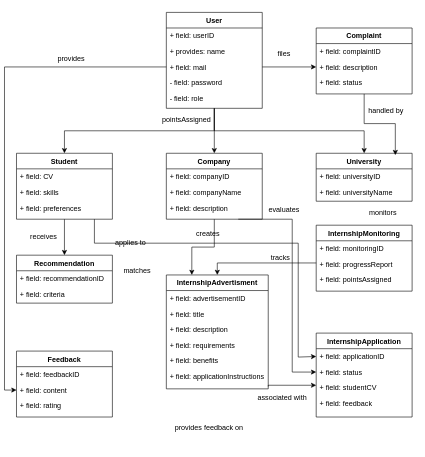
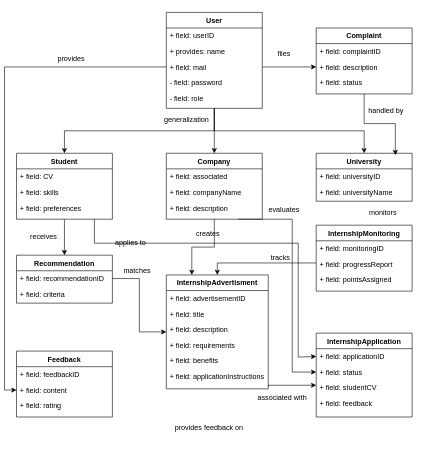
  <mxCell id="0" />
  <mxCell id="1" parent="0" />
  <mxCell id="2" style="edgeStyle=orthogonalEdgeStyle;rounded=0;orthogonalLoop=1;jettySize=auto;html=1;" edge="1" parent="1" source="3" target="33"><mxGeometry relative="1" as="geometry" /></mxCell>
  <mxCell id="3" value="Student" style="swimlane;fontStyle=1;align=center;verticalAlign=top;childLayout=stackLayout;horizontal=1;startSize=26;horizontalStack=0;resizeParent=1;resizeLast=0;collapsible=1;marginBottom=0;rounded=0;shadow=0;strokeWidth=1;" parent="1" vertex="1"><mxGeometry x="20" y="255" width="160" height="110" as="geometry"><mxRectangle x="220" y="120" width="160" height="26" as="alternateBounds" /></mxGeometry></mxCell>
  <mxCell id="4" value="+ field: CV" style="text;align=left;verticalAlign=top;spacingLeft=4;spacingRight=4;overflow=hidden;rotatable=0;points=[[0,0.5],[1,0.5]];portConstraint=eastwest;" parent="3" vertex="1"><mxGeometry y="26" width="160" height="26" as="geometry" /></mxCell>
  <mxCell id="5" value="+ field: skills" style="text;align=left;verticalAlign=top;spacingLeft=4;spacingRight=4;overflow=hidden;rotatable=0;points=[[0,0.5],[1,0.5]];portConstraint=eastwest;rounded=0;shadow=0;html=0;" parent="3" vertex="1"><mxGeometry y="52" width="160" height="26" as="geometry" /></mxCell>
  <mxCell id="6" value="+ field: preferences" style="text;align=left;verticalAlign=top;spacingLeft=4;spacingRight=4;overflow=hidden;rotatable=0;points=[[0,0.5],[1,0.5]];portConstraint=eastwest;rounded=0;shadow=0;html=0;" parent="3" vertex="1"><mxGeometry y="78" width="160" height="26" as="geometry" /></mxCell>
  <mxCell id="7" value="University" style="swimlane;fontStyle=1;align=center;verticalAlign=top;childLayout=stackLayout;horizontal=1;startSize=26;horizontalStack=0;resizeParent=1;resizeLast=0;collapsible=1;marginBottom=0;rounded=0;shadow=0;strokeWidth=1;" parent="1" vertex="1"><mxGeometry x="520" y="255" width="160" height="80" as="geometry"><mxRectangle x="130" y="380" width="160" height="26" as="alternateBounds" /></mxGeometry></mxCell>
  <mxCell id="8" value="+ field: universityID" style="text;align=left;verticalAlign=top;spacingLeft=4;spacingRight=4;overflow=hidden;rotatable=0;points=[[0,0.5],[1,0.5]];portConstraint=eastwest;" parent="7" vertex="1"><mxGeometry y="26" width="160" height="26" as="geometry" /></mxCell>
  <mxCell id="9" value="+ field: universityName" style="text;align=left;verticalAlign=top;spacingLeft=4;spacingRight=4;overflow=hidden;rotatable=0;points=[[0,0.5],[1,0.5]];portConstraint=eastwest;rounded=0;shadow=0;html=0;" parent="7" vertex="1"><mxGeometry y="52" width="160" height="26" as="geometry" /></mxCell>
  <mxCell id="10" style="edgeStyle=orthogonalEdgeStyle;rounded=0;orthogonalLoop=1;jettySize=auto;html=1;exitX=0.5;exitY=1;exitDx=0;exitDy=0;entryX=0.5;entryY=0;entryDx=0;entryDy=0;" edge="1" parent="1" source="13" target="3"><mxGeometry relative="1" as="geometry" /></mxCell>
  <mxCell id="11" style="edgeStyle=orthogonalEdgeStyle;rounded=0;orthogonalLoop=1;jettySize=auto;html=1;exitX=0.5;exitY=1;exitDx=0;exitDy=0;entryX=0.5;entryY=0;entryDx=0;entryDy=0;" edge="1" parent="1" source="13" target="20"><mxGeometry relative="1" as="geometry" /></mxCell>
  <mxCell id="12" style="edgeStyle=orthogonalEdgeStyle;rounded=0;orthogonalLoop=1;jettySize=auto;html=1;exitX=0.5;exitY=1;exitDx=0;exitDy=0;" edge="1" parent="1" source="13" target="7"><mxGeometry relative="1" as="geometry" /></mxCell>
  <mxCell id="13" value="User" style="swimlane;fontStyle=1;align=center;verticalAlign=top;childLayout=stackLayout;horizontal=1;startSize=26;horizontalStack=0;resizeParent=1;resizeLast=0;collapsible=1;marginBottom=0;rounded=0;shadow=0;strokeWidth=1;" parent="1" vertex="1"><mxGeometry x="270" y="20" width="160" height="160" as="geometry"><mxRectangle x="550" y="140" width="160" height="26" as="alternateBounds" /></mxGeometry></mxCell>
  <mxCell id="14" value="+ field: userID" style="text;align=left;verticalAlign=top;spacingLeft=4;spacingRight=4;overflow=hidden;rotatable=0;points=[[0,0.5],[1,0.5]];portConstraint=eastwest;" parent="13" vertex="1"><mxGeometry y="26" width="160" height="26" as="geometry" /></mxCell>
  <mxCell id="15" value="+ provides: name" style="text;align=left;verticalAlign=top;spacingLeft=4;spacingRight=4;overflow=hidden;rotatable=0;points=[[0,0.5],[1,0.5]];portConstraint=eastwest;rounded=0;shadow=0;html=0;" parent="13" vertex="1"><mxGeometry y="52" width="160" height="26" as="geometry" /></mxCell>
  <mxCell id="16" value="+ field: mail" style="text;align=left;verticalAlign=top;spacingLeft=4;spacingRight=4;overflow=hidden;rotatable=0;points=[[0,0.5],[1,0.5]];portConstraint=eastwest;rounded=0;shadow=0;html=0;" parent="13" vertex="1"><mxGeometry y="78" width="160" height="26" as="geometry" /></mxCell>
  <mxCell id="17" value="- field: password" style="text;align=left;verticalAlign=top;spacingLeft=4;spacingRight=4;overflow=hidden;rotatable=0;points=[[0,0.5],[1,0.5]];portConstraint=eastwest;rounded=0;shadow=0;html=0;" parent="13" vertex="1"><mxGeometry y="104" width="160" height="26" as="geometry" /></mxCell>
  <mxCell id="18" value="- field: role" style="text;align=left;verticalAlign=top;spacingLeft=4;spacingRight=4;overflow=hidden;rotatable=0;points=[[0,0.5],[1,0.5]];portConstraint=eastwest;rounded=0;shadow=0;html=0;" parent="13" vertex="1"><mxGeometry y="130" width="160" height="26" as="geometry" /></mxCell>
  <mxCell id="19" style="edgeStyle=orthogonalEdgeStyle;rounded=0;orthogonalLoop=1;jettySize=auto;html=1;exitX=0.75;exitY=1;exitDx=0;exitDy=0;entryX=0;entryY=0.5;entryDx=0;entryDy=0;" edge="1" parent="1" source="20" target="38"><mxGeometry relative="1" as="geometry"><Array as="points"><mxPoint x="480" y="365" /><mxPoint x="480" y="620" /></Array></mxGeometry></mxCell>
  <mxCell id="20" value="Company" style="swimlane;fontStyle=1;align=center;verticalAlign=top;childLayout=stackLayout;horizontal=1;startSize=26;horizontalStack=0;resizeParent=1;resizeLast=0;collapsible=1;marginBottom=0;rounded=0;shadow=0;strokeWidth=1;" vertex="1" parent="1"><mxGeometry x="270" y="255" width="160" height="110" as="geometry"><mxRectangle x="220" y="120" width="160" height="26" as="alternateBounds" /></mxGeometry></mxCell>
- <mxCell id="21" value="+ field: companyID" style="text;align=left;verticalAlign=top;spacingLeft=4;spacingRight=4;overflow=hidden;rotatable=0;points=[[0,0.5],[1,0.5]];portConstraint=eastwest;" vertex="1" parent="20"><mxGeometry y="26" width="160" height="26" as="geometry" /></mxCell>
+ <mxCell id="21" value="+ field: associated" style="text;align=left;verticalAlign=top;spacingLeft=4;spacingRight=4;overflow=hidden;rotatable=0;points=[[0,0.5],[1,0.5]];portConstraint=eastwest;" vertex="1" parent="20"><mxGeometry y="26" width="160" height="26" as="geometry" /></mxCell>
  <mxCell id="22" value="+ field: companyName" style="text;align=left;verticalAlign=top;spacingLeft=4;spacingRight=4;overflow=hidden;rotatable=0;points=[[0,0.5],[1,0.5]];portConstraint=eastwest;rounded=0;shadow=0;html=0;" vertex="1" parent="20"><mxGeometry y="52" width="160" height="26" as="geometry" /></mxCell>
  <mxCell id="23" value="+ field: description" style="text;align=left;verticalAlign=top;spacingLeft=4;spacingRight=4;overflow=hidden;rotatable=0;points=[[0,0.5],[1,0.5]];portConstraint=eastwest;rounded=0;shadow=0;html=0;" vertex="1" parent="20"><mxGeometry y="78" width="160" height="26" as="geometry" /></mxCell>
- <mxCell id="24" value="pointsAssigned" style="text;html=1;align=center;verticalAlign=middle;whiteSpace=wrap;rounded=0;" vertex="1" parent="1"><mxGeometry x="254" y="185" width="100" height="30" as="geometry" /></mxCell>
+ <mxCell id="24" value="generalization" style="text;html=1;align=center;verticalAlign=middle;whiteSpace=wrap;rounded=0;" vertex="1" parent="1"><mxGeometry x="254" y="185" width="100" height="30" as="geometry" /></mxCell>
  <mxCell id="25" value="Complaint" style="swimlane;fontStyle=1;align=center;verticalAlign=top;childLayout=stackLayout;horizontal=1;startSize=26;horizontalStack=0;resizeParent=1;resizeLast=0;collapsible=1;marginBottom=0;rounded=0;shadow=0;strokeWidth=1;" vertex="1" parent="1"><mxGeometry x="520" y="46" width="160" height="110" as="geometry"><mxRectangle x="220" y="120" width="160" height="26" as="alternateBounds" /></mxGeometry></mxCell>
  <mxCell id="26" value="+ field: complaintID" style="text;align=left;verticalAlign=top;spacingLeft=4;spacingRight=4;overflow=hidden;rotatable=0;points=[[0,0.5],[1,0.5]];portConstraint=eastwest;" vertex="1" parent="25"><mxGeometry y="26" width="160" height="26" as="geometry" /></mxCell>
  <mxCell id="27" value="+ field: description" style="text;align=left;verticalAlign=top;spacingLeft=4;spacingRight=4;overflow=hidden;rotatable=0;points=[[0,0.5],[1,0.5]];portConstraint=eastwest;rounded=0;shadow=0;html=0;" vertex="1" parent="25"><mxGeometry y="52" width="160" height="26" as="geometry" /></mxCell>
  <mxCell id="28" value="+ field: status" style="text;align=left;verticalAlign=top;spacingLeft=4;spacingRight=4;overflow=hidden;rotatable=0;points=[[0,0.5],[1,0.5]];portConstraint=eastwest;rounded=0;shadow=0;html=0;" vertex="1" parent="25"><mxGeometry y="78" width="160" height="26" as="geometry" /></mxCell>
  <mxCell id="29" value="InternshipMonitoring" style="swimlane;fontStyle=1;align=center;verticalAlign=top;childLayout=stackLayout;horizontal=1;startSize=26;horizontalStack=0;resizeParent=1;resizeLast=0;collapsible=1;marginBottom=0;rounded=0;shadow=0;strokeWidth=1;" vertex="1" parent="1"><mxGeometry x="520" y="375" width="160" height="110" as="geometry"><mxRectangle x="220" y="120" width="160" height="26" as="alternateBounds" /></mxGeometry></mxCell>
  <mxCell id="30" value="+ field: monitoringID" style="text;align=left;verticalAlign=top;spacingLeft=4;spacingRight=4;overflow=hidden;rotatable=0;points=[[0,0.5],[1,0.5]];portConstraint=eastwest;" vertex="1" parent="29"><mxGeometry y="26" width="160" height="26" as="geometry" /></mxCell>
  <mxCell id="31" value="+ field: progressReport" style="text;align=left;verticalAlign=top;spacingLeft=4;spacingRight=4;overflow=hidden;rotatable=0;points=[[0,0.5],[1,0.5]];portConstraint=eastwest;rounded=0;shadow=0;html=0;" vertex="1" parent="29"><mxGeometry y="52" width="160" height="26" as="geometry" /></mxCell>
  <mxCell id="32" value="+ field: pointsAssigned" style="text;align=left;verticalAlign=top;spacingLeft=4;spacingRight=4;overflow=hidden;rotatable=0;points=[[0,0.5],[1,0.5]];portConstraint=eastwest;rounded=0;shadow=0;html=0;" vertex="1" parent="29"><mxGeometry y="78" width="160" height="26" as="geometry" /></mxCell>
  <mxCell id="33" value="Recommendation" style="swimlane;fontStyle=1;align=center;verticalAlign=top;childLayout=stackLayout;horizontal=1;startSize=26;horizontalStack=0;resizeParent=1;resizeLast=0;collapsible=1;marginBottom=0;rounded=0;shadow=0;strokeWidth=1;" vertex="1" parent="1"><mxGeometry x="20" y="425" width="160" height="80" as="geometry"><mxRectangle x="130" y="380" width="160" height="26" as="alternateBounds" /></mxGeometry></mxCell>
  <mxCell id="34" value="+ field: recommendationID" style="text;align=left;verticalAlign=top;spacingLeft=4;spacingRight=4;overflow=hidden;rotatable=0;points=[[0,0.5],[1,0.5]];portConstraint=eastwest;" vertex="1" parent="33"><mxGeometry y="26" width="160" height="26" as="geometry" /></mxCell>
  <mxCell id="35" value="+ field: criteria" style="text;align=left;verticalAlign=top;spacingLeft=4;spacingRight=4;overflow=hidden;rotatable=0;points=[[0,0.5],[1,0.5]];portConstraint=eastwest;rounded=0;shadow=0;html=0;" vertex="1" parent="33"><mxGeometry y="52" width="160" height="26" as="geometry" /></mxCell>
  <mxCell id="36" value="InternshipApplication" style="swimlane;fontStyle=1;align=center;verticalAlign=top;childLayout=stackLayout;horizontal=1;startSize=26;horizontalStack=0;resizeParent=1;resizeLast=0;collapsible=1;marginBottom=0;rounded=0;shadow=0;strokeWidth=1;" vertex="1" parent="1"><mxGeometry x="520" y="555" width="160" height="140" as="geometry"><mxRectangle x="550" y="140" width="160" height="26" as="alternateBounds" /></mxGeometry></mxCell>
  <mxCell id="37" value="+ field: applicationID" style="text;align=left;verticalAlign=top;spacingLeft=4;spacingRight=4;overflow=hidden;rotatable=0;points=[[0,0.5],[1,0.5]];portConstraint=eastwest;" vertex="1" parent="36"><mxGeometry y="26" width="160" height="26" as="geometry" /></mxCell>
  <mxCell id="38" value="+ field: status" style="text;align=left;verticalAlign=top;spacingLeft=4;spacingRight=4;overflow=hidden;rotatable=0;points=[[0,0.5],[1,0.5]];portConstraint=eastwest;rounded=0;shadow=0;html=0;" vertex="1" parent="36"><mxGeometry y="52" width="160" height="26" as="geometry" /></mxCell>
  <mxCell id="39" value="+ field: studentCV" style="text;align=left;verticalAlign=top;spacingLeft=4;spacingRight=4;overflow=hidden;rotatable=0;points=[[0,0.5],[1,0.5]];portConstraint=eastwest;rounded=0;shadow=0;html=0;" vertex="1" parent="36"><mxGeometry y="78" width="160" height="26" as="geometry" /></mxCell>
  <mxCell id="40" value="+ field: feedback" style="text;align=left;verticalAlign=top;spacingLeft=4;spacingRight=4;overflow=hidden;rotatable=0;points=[[0,0.5],[1,0.5]];portConstraint=eastwest;rounded=0;shadow=0;html=0;" vertex="1" parent="36"><mxGeometry y="104" width="160" height="26" as="geometry" /></mxCell>
  <mxCell id="41" style="edgeStyle=orthogonalEdgeStyle;rounded=0;orthogonalLoop=1;jettySize=auto;html=1;exitX=1;exitY=1;exitDx=0;exitDy=0;entryX=0;entryY=0.5;entryDx=0;entryDy=0;" edge="1" parent="1"><mxGeometry relative="1" as="geometry"><mxPoint x="440" y="644" as="sourcePoint" /><mxPoint x="520" y="642" as="targetPoint" /><Array as="points"><mxPoint x="440" y="642" /></Array></mxGeometry></mxCell>
  <mxCell id="42" value="InternshipAdvertisment" style="swimlane;fontStyle=1;align=center;verticalAlign=top;childLayout=stackLayout;horizontal=1;startSize=26;horizontalStack=0;resizeParent=1;resizeLast=0;collapsible=1;marginBottom=0;rounded=0;shadow=0;strokeWidth=1;" vertex="1" parent="1"><mxGeometry x="270" y="458" width="170" height="190" as="geometry"><mxRectangle x="550" y="140" width="160" height="26" as="alternateBounds" /></mxGeometry></mxCell>
  <mxCell id="43" value="+ field: advertisementID" style="text;align=left;verticalAlign=top;spacingLeft=4;spacingRight=4;overflow=hidden;rotatable=0;points=[[0,0.5],[1,0.5]];portConstraint=eastwest;" vertex="1" parent="42"><mxGeometry y="26" width="170" height="26" as="geometry" /></mxCell>
  <mxCell id="44" value="+ field: title" style="text;align=left;verticalAlign=top;spacingLeft=4;spacingRight=4;overflow=hidden;rotatable=0;points=[[0,0.5],[1,0.5]];portConstraint=eastwest;rounded=0;shadow=0;html=0;" vertex="1" parent="42"><mxGeometry y="52" width="170" height="26" as="geometry" /></mxCell>
  <mxCell id="45" value="+ field: description" style="text;align=left;verticalAlign=top;spacingLeft=4;spacingRight=4;overflow=hidden;rotatable=0;points=[[0,0.5],[1,0.5]];portConstraint=eastwest;rounded=0;shadow=0;html=0;" vertex="1" parent="42"><mxGeometry y="78" width="170" height="26" as="geometry" /></mxCell>
  <mxCell id="46" value="+ field: requirements" style="text;align=left;verticalAlign=top;spacingLeft=4;spacingRight=4;overflow=hidden;rotatable=0;points=[[0,0.5],[1,0.5]];portConstraint=eastwest;rounded=0;shadow=0;html=0;" vertex="1" parent="42"><mxGeometry y="104" width="170" height="26" as="geometry" /></mxCell>
  <mxCell id="47" value="+ field: benefits" style="text;align=left;verticalAlign=top;spacingLeft=4;spacingRight=4;overflow=hidden;rotatable=0;points=[[0,0.5],[1,0.5]];portConstraint=eastwest;rounded=0;shadow=0;html=0;" vertex="1" parent="42"><mxGeometry y="130" width="170" height="26" as="geometry" /></mxCell>
  <mxCell id="48" value="+ field: applicationInstructions" style="text;align=left;verticalAlign=top;spacingLeft=4;spacingRight=4;overflow=hidden;rotatable=0;points=[[0,0.5],[1,0.5]];portConstraint=eastwest;rounded=0;shadow=0;html=0;" vertex="1" parent="42"><mxGeometry y="156" width="170" height="26" as="geometry" /></mxCell>
  <mxCell id="49" value="Feedback" style="swimlane;fontStyle=1;align=center;verticalAlign=top;childLayout=stackLayout;horizontal=1;startSize=26;horizontalStack=0;resizeParent=1;resizeLast=0;collapsible=1;marginBottom=0;rounded=0;shadow=0;strokeWidth=1;" vertex="1" parent="1"><mxGeometry x="20" y="585" width="160" height="110" as="geometry"><mxRectangle x="220" y="120" width="160" height="26" as="alternateBounds" /></mxGeometry></mxCell>
  <mxCell id="50" value="+ field: feedbackID" style="text;align=left;verticalAlign=top;spacingLeft=4;spacingRight=4;overflow=hidden;rotatable=0;points=[[0,0.5],[1,0.5]];portConstraint=eastwest;" vertex="1" parent="49"><mxGeometry y="26" width="160" height="26" as="geometry" /></mxCell>
  <mxCell id="51" value="+ field: content" style="text;align=left;verticalAlign=top;spacingLeft=4;spacingRight=4;overflow=hidden;rotatable=0;points=[[0,0.5],[1,0.5]];portConstraint=eastwest;rounded=0;shadow=0;html=0;" vertex="1" parent="49"><mxGeometry y="52" width="160" height="26" as="geometry" /></mxCell>
  <mxCell id="52" value="+ field: rating" style="text;align=left;verticalAlign=top;spacingLeft=4;spacingRight=4;overflow=hidden;rotatable=0;points=[[0,0.5],[1,0.5]];portConstraint=eastwest;rounded=0;shadow=0;html=0;" vertex="1" parent="49"><mxGeometry y="78" width="160" height="26" as="geometry" /></mxCell>
  <mxCell id="53" style="edgeStyle=orthogonalEdgeStyle;rounded=0;orthogonalLoop=1;jettySize=auto;html=1;entryX=0;entryY=0.5;entryDx=0;entryDy=0;" edge="1" parent="1" source="16" target="27"><mxGeometry relative="1" as="geometry" /></mxCell>
  <mxCell id="54" value="files" style="text;html=1;align=center;verticalAlign=middle;resizable=0;points=[];autosize=1;strokeColor=none;fillColor=none;" vertex="1" parent="1"><mxGeometry x="446" y="75" width="40" height="30" as="geometry" /></mxCell>
  <mxCell id="55" style="edgeStyle=orthogonalEdgeStyle;rounded=0;orthogonalLoop=1;jettySize=auto;html=1;entryX=0.825;entryY=0.038;entryDx=0;entryDy=0;entryPerimeter=0;" edge="1" parent="1" source="25" target="7"><mxGeometry relative="1" as="geometry" /></mxCell>
  <mxCell id="56" value="handled by" style="text;html=1;align=center;verticalAlign=middle;resizable=0;points=[];autosize=1;strokeColor=none;fillColor=none;" vertex="1" parent="1"><mxGeometry x="596" y="170" width="80" height="30" as="geometry" /></mxCell>
  <mxCell id="57" value="monitors" style="text;html=1;align=center;verticalAlign=middle;resizable=0;points=[];autosize=1;strokeColor=none;fillColor=none;" vertex="1" parent="1"><mxGeometry x="596" y="340" width="70" height="30" as="geometry" /></mxCell>
  <mxCell id="58" value="receives" style="text;html=1;align=center;verticalAlign=middle;resizable=0;points=[];autosize=1;strokeColor=none;fillColor=none;" vertex="1" parent="1"><mxGeometry x="30" y="379" width="70" height="30" as="geometry" /></mxCell>
  <mxCell id="59" style="edgeStyle=orthogonalEdgeStyle;rounded=0;orthogonalLoop=1;jettySize=auto;html=1;entryX=0.5;entryY=0;entryDx=0;entryDy=0;" edge="1" parent="1" source="31" target="42"><mxGeometry relative="1" as="geometry"><Array as="points"><mxPoint x="355" y="438" /></Array></mxGeometry></mxCell>
  <mxCell id="60" value="tracks" style="text;html=1;align=center;verticalAlign=middle;resizable=0;points=[];autosize=1;strokeColor=none;fillColor=none;" vertex="1" parent="1"><mxGeometry x="430" y="414" width="60" height="30" as="geometry" /></mxCell>
  <mxCell id="61" style="edgeStyle=orthogonalEdgeStyle;rounded=0;orthogonalLoop=1;jettySize=auto;html=1;exitX=0.5;exitY=1;exitDx=0;exitDy=0;entryX=0.25;entryY=0;entryDx=0;entryDy=0;" edge="1" parent="1" source="20" target="42"><mxGeometry relative="1" as="geometry" /></mxCell>
  <mxCell id="62" value="creates" style="text;html=1;align=center;verticalAlign=middle;resizable=0;points=[];autosize=1;strokeColor=none;fillColor=none;" vertex="1" parent="1"><mxGeometry x="309" y="375" width="60" height="30" as="geometry" /></mxCell>
+ <mxCell id="63" style="edgeStyle=orthogonalEdgeStyle;rounded=0;orthogonalLoop=1;jettySize=auto;html=1;exitX=1;exitY=0.5;exitDx=0;exitDy=0;" edge="1" parent="1" source="34" target="42"><mxGeometry relative="1" as="geometry" /></mxCell>
  <mxCell id="64" value="matches" style="text;html=1;align=center;verticalAlign=middle;resizable=0;points=[];autosize=1;strokeColor=none;fillColor=none;" vertex="1" parent="1"><mxGeometry x="186" y="436" width="70" height="30" as="geometry" /></mxCell>
  <mxCell id="65" value="evaluates" style="text;html=1;align=center;verticalAlign=middle;resizable=0;points=[];autosize=1;strokeColor=none;fillColor=none;" vertex="1" parent="1"><mxGeometry x="431" y="335" width="70" height="30" as="geometry" /></mxCell>
  <mxCell id="66" value="associated with" style="text;html=1;align=center;verticalAlign=middle;resizable=0;points=[];autosize=1;strokeColor=none;fillColor=none;" vertex="1" parent="1"><mxGeometry x="408" y="648" width="110" height="30" as="geometry" /></mxCell>
  <mxCell id="67" style="edgeStyle=orthogonalEdgeStyle;rounded=0;orthogonalLoop=1;jettySize=auto;html=1;entryX=0;entryY=0.5;entryDx=0;entryDy=0;" edge="1" parent="1" target="37"><mxGeometry relative="1" as="geometry"><mxPoint x="690" y="625" as="targetPoint" /><mxPoint x="150" y="365" as="sourcePoint" /><Array as="points"><mxPoint x="150" y="405" /><mxPoint x="490" y="405" /><mxPoint x="490" y="595" /></Array></mxGeometry></mxCell>
  <mxCell id="68" value="applies to" style="text;html=1;align=center;verticalAlign=middle;resizable=0;points=[];autosize=1;strokeColor=none;fillColor=none;" vertex="1" parent="1"><mxGeometry x="175" y="389" width="70" height="30" as="geometry" /></mxCell>
  <mxCell id="69" style="edgeStyle=orthogonalEdgeStyle;rounded=0;orthogonalLoop=1;jettySize=auto;html=1;exitX=0;exitY=0.5;exitDx=0;exitDy=0;entryX=0;entryY=0.5;entryDx=0;entryDy=0;" edge="1" parent="1" source="16" target="51"><mxGeometry relative="1" as="geometry" /></mxCell>
  <mxCell id="70" value="provides" style="text;html=1;align=center;verticalAlign=middle;resizable=0;points=[];autosize=1;strokeColor=none;fillColor=none;" vertex="1" parent="1"><mxGeometry x="76" y="83" width="70" height="30" as="geometry" /></mxCell>
  <mxCell id="71" value="provides feedback on&lt;div&gt;&lt;br&gt;&lt;/div&gt;" style="text;html=1;align=center;verticalAlign=middle;resizable=0;points=[];autosize=1;strokeColor=none;fillColor=none;" vertex="1" parent="1"><mxGeometry x="271" y="700" width="140" height="40" as="geometry" /></mxCell>
